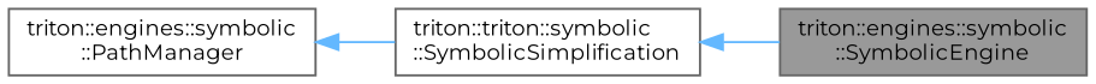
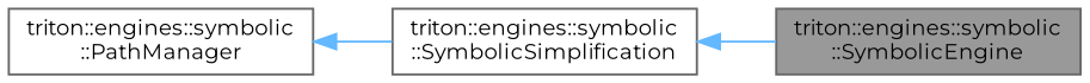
  digraph {
    fontname=Montserrat
    rankdir=LR
    node [color=gray40 fillcolor=white fontname=Montserrat fontsize=10 shape=box style=filled]
    edge [color=steelblue1 dir=back fontname=Montserrat fontsize=10 labelfontname=Helvetica labelfontsize=10 style=solid]
    n1 [fillcolor=grey60 fontcolor=black height=0.2 label="triton::engines::symbolic\l::SymbolicEngine" width=0.4]
-   n2 [height=0.2 label="triton::triton::symbolic\l::SymbolicSimplification" width=0.4]
+   n2 [height=0.2 label="triton::engines::symbolic\l::SymbolicSimplification" width=0.4]
    n3 [height=0.2 label="triton::engines::symbolic\l::PathManager" width=0.4]
    n2 -> n1
    n3 -> n2
  }
